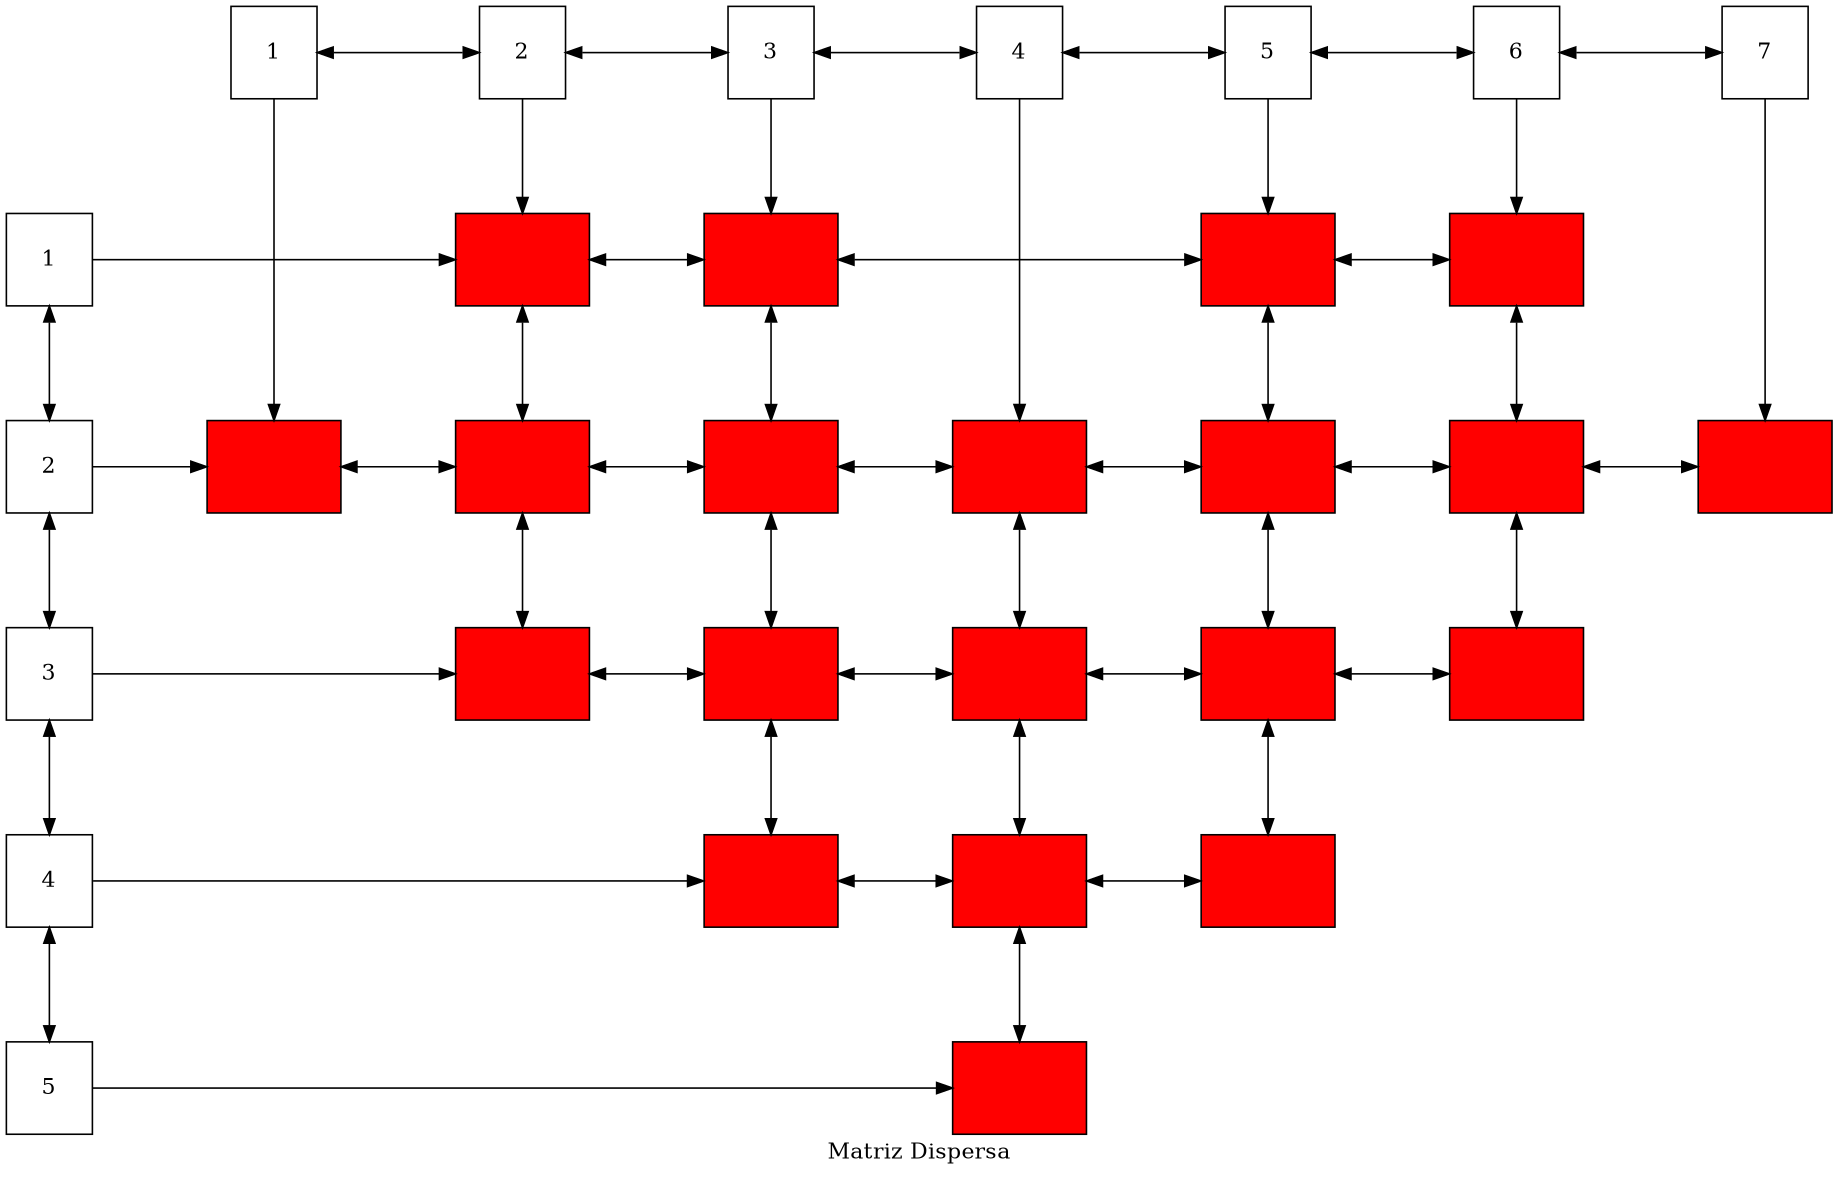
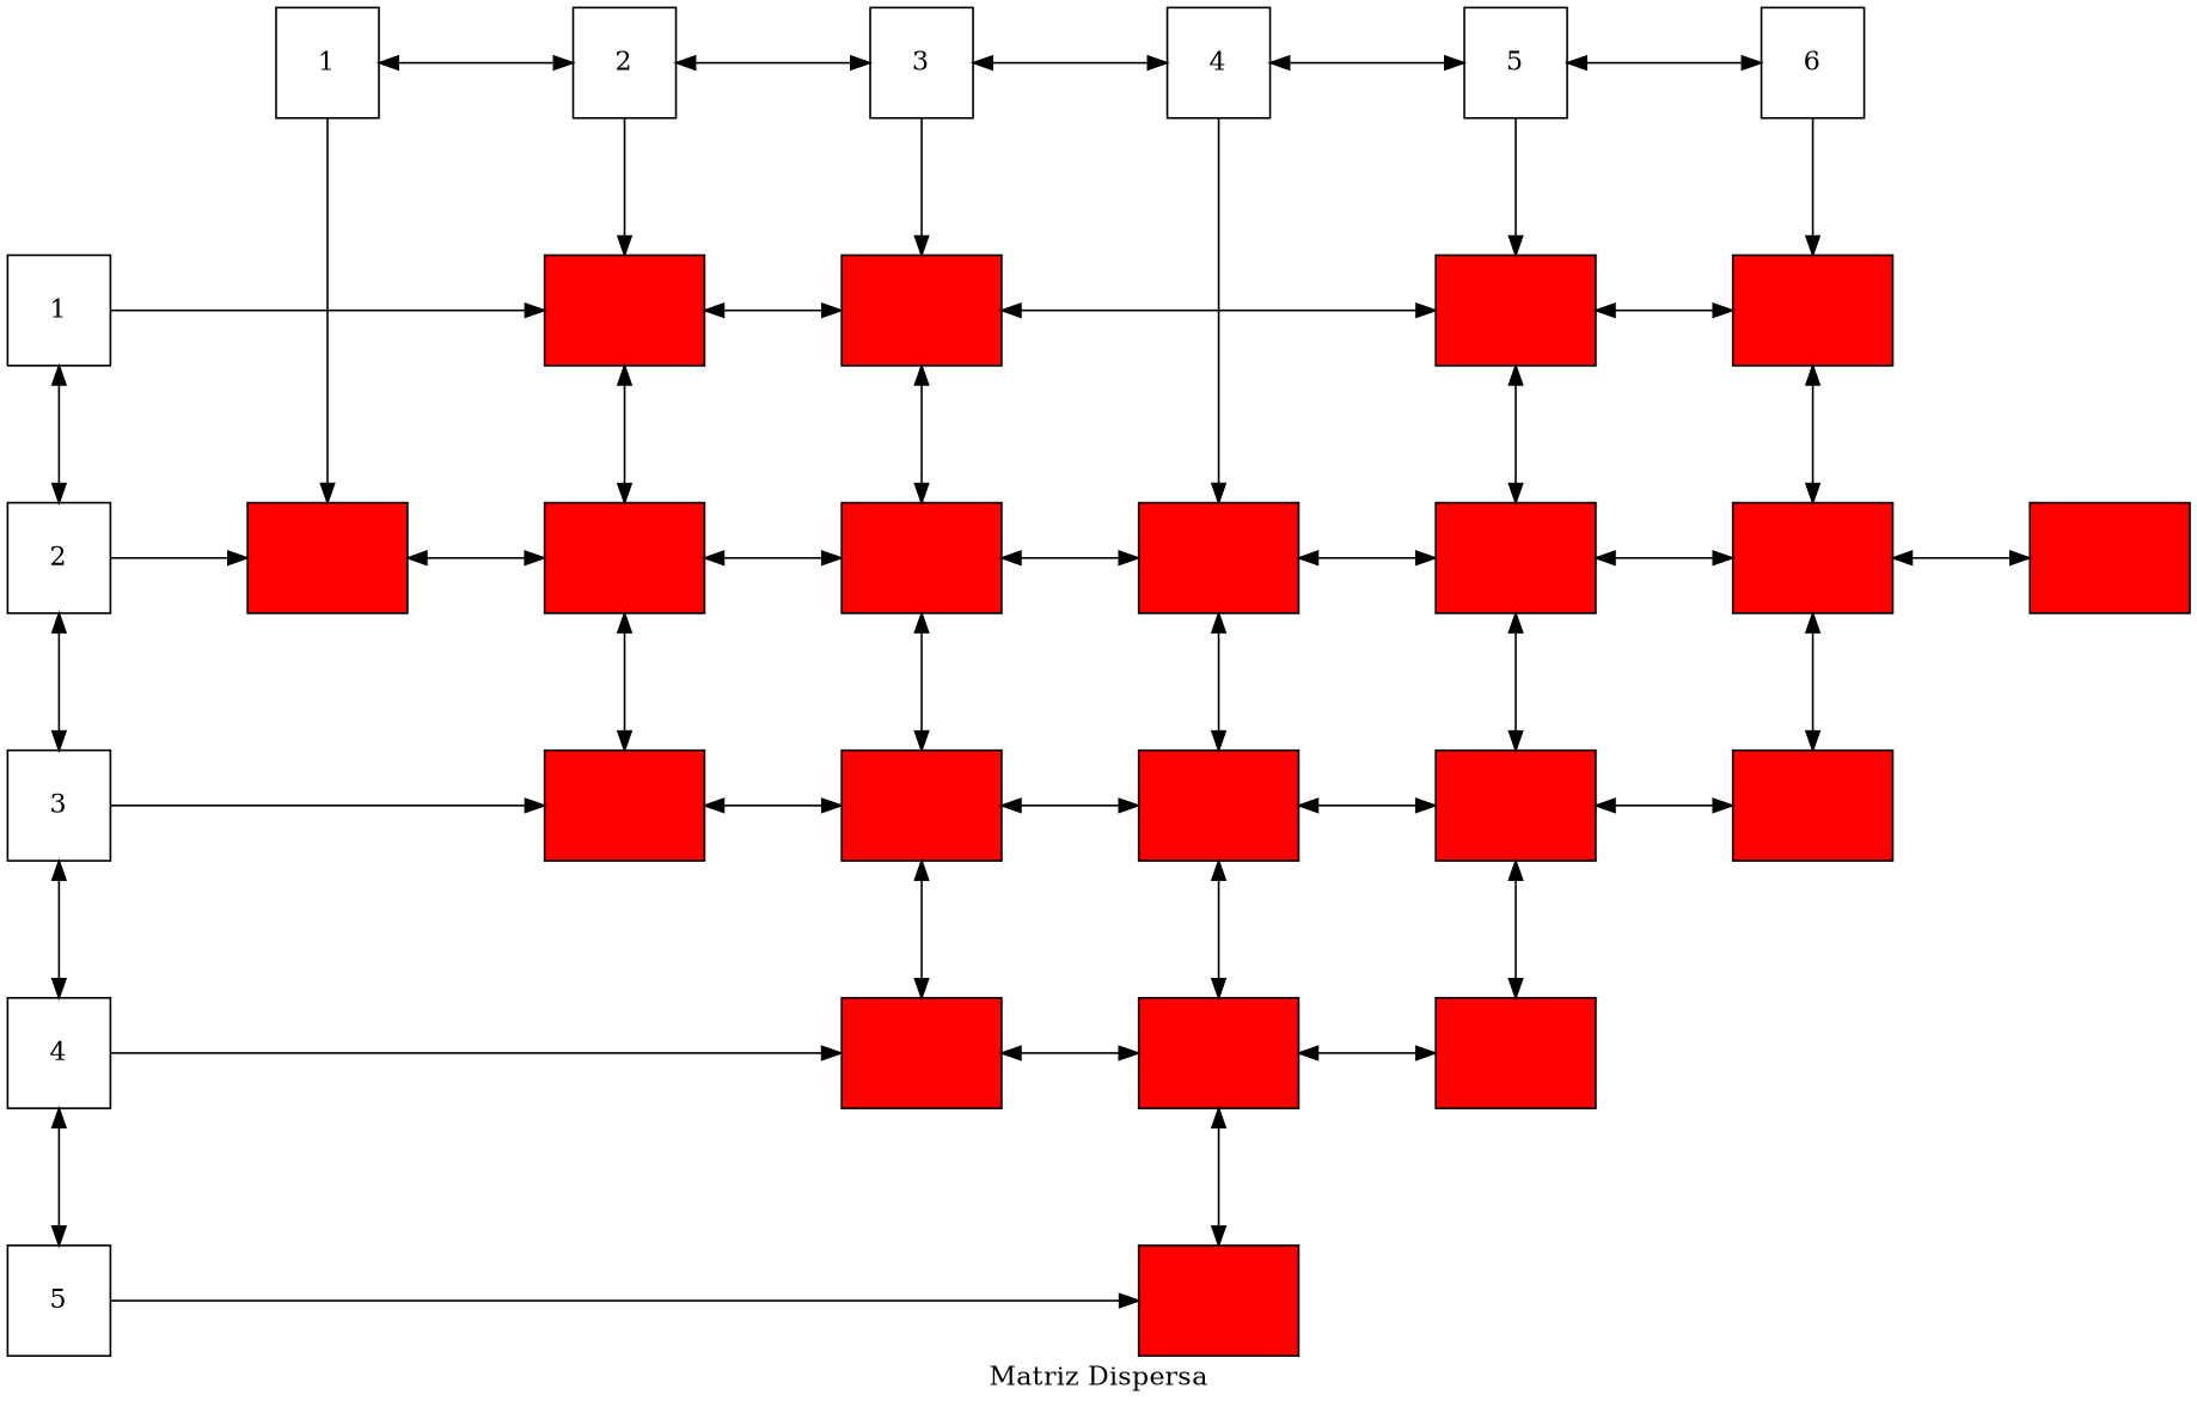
  digraph {
    label="Matriz Dispersa"
    nodesep=1
    ranksep=1
    node [fillcolor="#FF0000" group=3 shape=box style=filled fontcolor="#FF0000"]
    edge [dir=both]
    n1 [fillcolor=white group=1 height=0.8 label=1 fontcolor=""]
    n2 [fillcolor=white group=2 height=0.8 label=2 fontcolor=""]
    n3 [fillcolor=white height=0.8 label=3 fontcolor=""]
    n4 [fillcolor=white group=4 height=0.8 label=4 fontcolor=""]
    n5 [fillcolor=white group=5 height=0.8 label=5 fontcolor=""]
    n6 [fillcolor=white group=6 height=0.8 label=6 fontcolor=""]
-   n7 [fillcolor=white group=7 height=0.8 label=7 fontcolor=""]
    n8 [fillcolor=white group=0 height=0.8 label=1 fontcolor=""]
    n9 [group=2 height=0.8 label="#FF0000"]
    n10 [height=0.8 label="#FF0000"]
    n11 [group=5 height=0.8 label="#FF0000"]
    n12 [group=6 height=0.8 label="#FF0000"]
    n13 [fillcolor=white group=0 height=0.8 label=2 fontcolor=""]
    n14 [group=1 height=0.8 label="#FF0000"]
    n15 [group=2 height=0.8 label="#FF0000"]
    n16 [height=0.8 label="#FF0000"]
    n17 [group=4 height=0.8 label="#FF0000"]
    n18 [group=5 height=0.8 label="#FF0000"]
    n19 [group=6 height=0.8 label="#FF0000"]
    n20 [group=7 height=0.8 label="#FF0000"]
    n21 [fillcolor=white group=0 height=0.8 label=3 fontcolor=""]
    n22 [group=2 height=0.8 label="#FF0000"]
    n23 [height=0.8 label="#FF0000"]
    n24 [group=4 height=0.8 label="#FF0000"]
    n25 [group=5 height=0.8 label="#FF0000"]
    n26 [group=6 height=0.8 label="#FF0000"]
    n27 [fillcolor=white group=0 height=0.8 label=4 fontcolor=""]
    n28 [height=0.8 label="#FF0000"]
    n29 [group=4 height=0.8 label="#FF0000"]
    n30 [group=5 height=0.8 label="#FF0000"]
    n31 [fillcolor=white group=0 height=0.8 label=5 fontcolor=""]
    n32 [group=4 height=0.8 label="#FF0000"]
    subgraph sub_1 {
      rank=same
      n1
      n2
      n3
      n4
      n5
      n6
-     n7
    }
    subgraph sub_2 {
      rank=same
      n8
      n9
      n10
      n11
      n12
    }
    subgraph sub_3 {
      rank=same
      n13
      n14
      n15
      n16
      n17
      n18
      n19
      n20
    }
    subgraph sub_4 {
      rank=same
      n21
      n22
      n23
      n24
      n25
      n26
    }
    subgraph sub_5 {
      rank=same
      n27
      n28
      n29
      n30
    }
    subgraph sub_6 {
      rank=same
      n31
      n32
    }
    n1 -> n2
    n1 -> n14 [dir=""]
    n2 -> n3
    n2 -> n9 [dir=""]
    n3 -> n4
    n3 -> n10 [dir=""]
    n4 -> n5
    n4 -> n17 [dir=""]
    n5 -> n6
    n5 -> n11 [dir=""]
-   n6 -> n7
    n6 -> n12 [dir=""]
-   n7 -> n20 [dir=""]
    n8 -> n9 [dir=""]
    n8 -> n13
    n9 -> n10
    n9 -> n15
    n10 -> n11
    n10 -> n16
    n11 -> n12
    n11 -> n18
    n12 -> n19
    n13 -> n14 [dir=""]
    n13 -> n21
    n14 -> n15
    n15 -> n16
    n15 -> n22
    n16 -> n17
    n16 -> n23
    n17 -> n18
    n17 -> n24
    n18 -> n19
    n18 -> n25
    n19 -> n20
    n19 -> n26
    n21 -> n22 [dir=""]
    n21 -> n27
    n22 -> n23
    n23 -> n24
    n23 -> n28
    n24 -> n25
    n24 -> n29
    n25 -> n26
    n25 -> n30
    n27 -> n28 [dir=""]
    n27 -> n31
    n28 -> n29
    n29 -> n30
    n29 -> n32
    n31 -> n32 [dir=""]
  }
